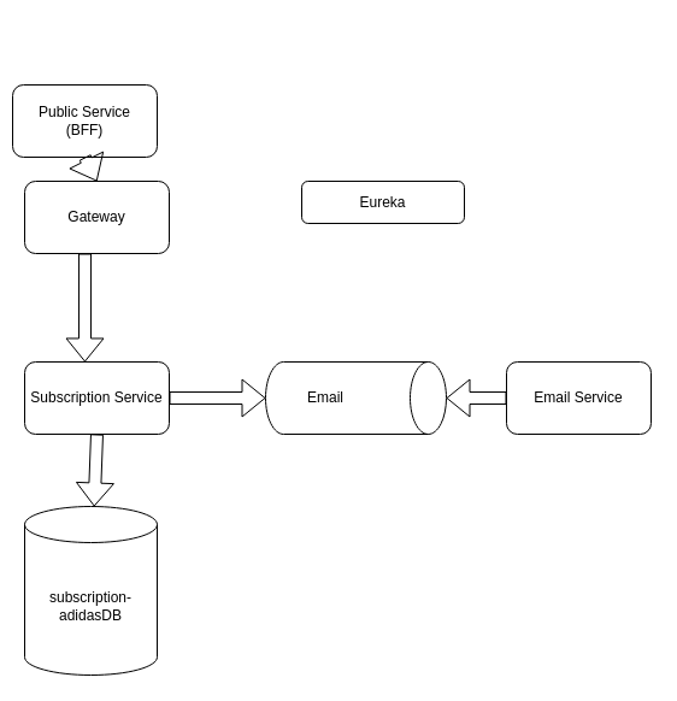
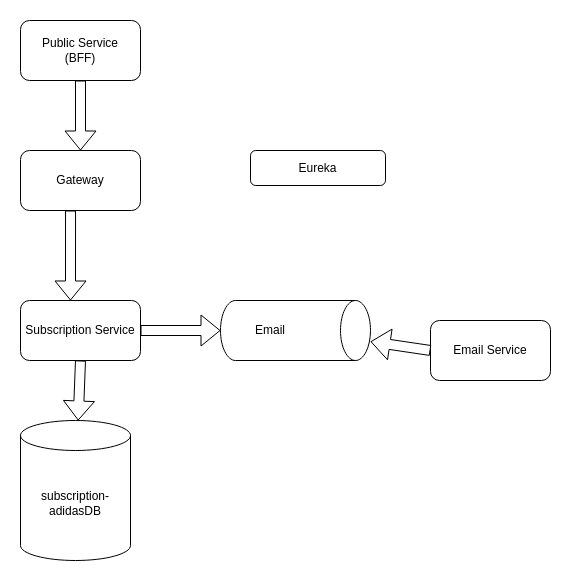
  <mxCell id="0" />
  <mxCell id="1" parent="0" />
- <mxCell id="2" value="Public Service&lt;br&gt;(BFF)" style="rounded=1;whiteSpace=wrap;html=1;" parent="1" vertex="1"><mxGeometry x="10" y="70" width="120" height="60" as="geometry" /></mxCell>
+ <mxCell id="2" value="Public Service&lt;br&gt;(BFF)" style="rounded=1;whiteSpace=wrap;html=1;" parent="1" vertex="1"><mxGeometry x="20" y="20" width="120" height="60" as="geometry" /></mxCell>
  <mxCell id="3" value="Gateway" style="rounded=1;whiteSpace=wrap;html=1;" parent="1" vertex="1"><mxGeometry x="20" y="150" width="120" height="60" as="geometry" /></mxCell>
  <mxCell id="4" value="Subscription Service" style="rounded=1;whiteSpace=wrap;html=1;" parent="1" vertex="1"><mxGeometry x="20" y="300" width="120" height="60" as="geometry" /></mxCell>
  <mxCell id="5" value="" style="shape=cylinder3;boundedLbl=1;backgroundOutline=1;size=15;rotation=90;resizable=1;portConstraintRotation=0;metaEdit=0;html=1;labelBorderColor=none;whiteSpace=wrap;labelPosition=center;verticalLabelPosition=middle;align=center;verticalAlign=middle;" parent="1" vertex="1"><mxGeometry x="265" y="255" width="60" height="150" as="geometry" /></mxCell>
  <mxCell id="6" value="Email" style="text;html=1;strokeColor=none;fillColor=none;align=center;verticalAlign=middle;whiteSpace=wrap;rounded=0;labelBorderColor=none;" parent="1" vertex="1"><mxGeometry x="240" y="315" width="60" height="30" as="geometry" /></mxCell>
- <mxCell id="7" value="Email Service&lt;br&gt;" style="rounded=1;whiteSpace=wrap;html=1;labelBorderColor=none;" parent="1" vertex="1"><mxGeometry x="420" y="300" width="120" height="60" as="geometry" /></mxCell>
+ <mxCell id="7" value="Email Service&lt;br&gt;" style="rounded=1;whiteSpace=wrap;html=1;labelBorderColor=none;" parent="1" vertex="1"><mxGeometry x="430" y="320" width="120" height="60" as="geometry" /></mxCell>
  <mxCell id="8" value="" style="shape=flexArrow;endArrow=classic;html=1;rounded=0;exitX=0;exitY=0.5;exitDx=0;exitDy=0;" parent="1" source="7" target="5" edge="1"><mxGeometry width="50" height="50" relative="1" as="geometry"><mxPoint x="325" y="380" as="sourcePoint" /><mxPoint x="350" y="180" as="targetPoint" /></mxGeometry></mxCell>
  <mxCell id="9" value="" style="shape=flexArrow;endArrow=classic;html=1;rounded=0;exitX=1;exitY=0.5;exitDx=0;exitDy=0;entryX=0.5;entryY=1;entryDx=0;entryDy=0;entryPerimeter=0;" parent="1" source="4" target="5" edge="1"><mxGeometry width="50" height="50" relative="1" as="geometry"><mxPoint x="170" y="430" as="sourcePoint" /><mxPoint x="220" y="380" as="targetPoint" /></mxGeometry></mxCell>
  <mxCell id="10" value="" style="shape=flexArrow;endArrow=classic;html=1;rounded=0;exitX=0.5;exitY=1;exitDx=0;exitDy=0;entryX=0.5;entryY=0;entryDx=0;entryDy=0;" parent="1" source="2" target="3" edge="1"><mxGeometry width="50" height="50" relative="1" as="geometry"><mxPoint x="190" y="90" as="sourcePoint" /><mxPoint x="240" y="40" as="targetPoint" /></mxGeometry></mxCell>
  <mxCell id="11" value="" style="shape=flexArrow;endArrow=classic;html=1;rounded=0;exitX=0.417;exitY=1;exitDx=0;exitDy=0;exitPerimeter=0;" parent="1" source="3" edge="1"><mxGeometry width="50" height="50" relative="1" as="geometry"><mxPoint x="-90" y="330" as="sourcePoint" /><mxPoint x="70" y="300" as="targetPoint" /></mxGeometry></mxCell>
  <mxCell id="12" value="Eureka" style="rounded=1;whiteSpace=wrap;html=1;labelBorderColor=none;" parent="1" vertex="1"><mxGeometry x="250" y="150" width="135" height="35" as="geometry" /></mxCell>
  <mxCell id="13" value="subscription-adidasDB" style="shape=cylinder3;whiteSpace=wrap;html=1;boundedLbl=1;backgroundOutline=1;size=15;labelBorderColor=none;" vertex="1" parent="1"><mxGeometry x="20" y="420" width="110" height="140" as="geometry" /></mxCell>
  <mxCell id="14" value="" style="shape=flexArrow;endArrow=classic;html=1;rounded=0;exitX=0.5;exitY=1;exitDx=0;exitDy=0;" edge="1" parent="1" source="4" target="13"><mxGeometry width="50" height="50" relative="1" as="geometry"><mxPoint x="-100" y="380" as="sourcePoint" /><mxPoint x="-50" y="330" as="targetPoint" /></mxGeometry></mxCell>
